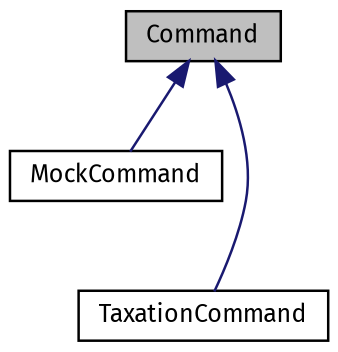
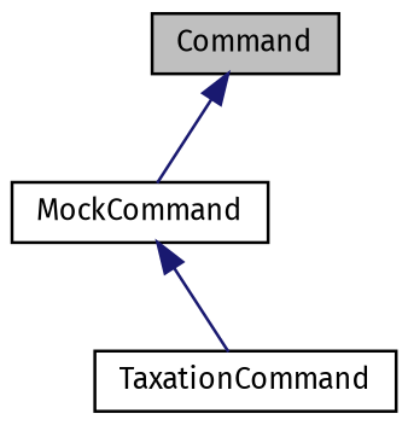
  digraph {
    fontname="Fira Sans"
    node [color=black fillcolor=white fontname="Fira Sans" fontsize=10 shape=record style=filled]
    edge [color=midnightblue dir=back fontname="Fira Sans" fontsize=10 labelfontname=Helvetica labelfontsize=10 style=solid]
    n1 [fillcolor=grey75 fontcolor=black height=0.2 label=Command width=0.4]
    n2 [height=0.2 label=MockCommand width=0.4]
    n3 [height=0.2 label=TaxationCommand width=0.4]
    n1 -> n2
-   n1 -> n3
+   n2 -> n3
  }
